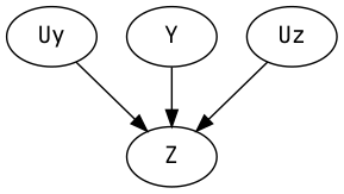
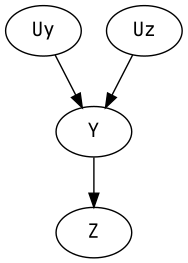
  strict digraph {
    fontname="JetBrains Mono"
    node [fontname="JetBrains Mono" x=1 y=1]
    edge [fontname="JetBrains Mono"]
    Uy
    Y [y=0]
    Z [x=0]
    Uz [x=0 y=2]
-   Uy -> Z
+   Uy -> Y
    Y -> Z
-   Uz -> Z
+   Uz -> Y
  }
